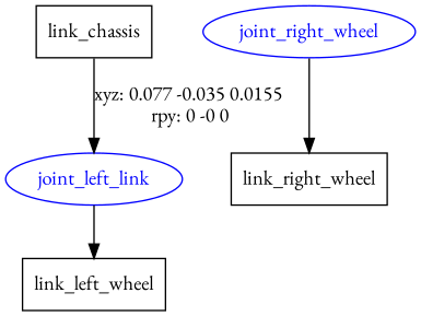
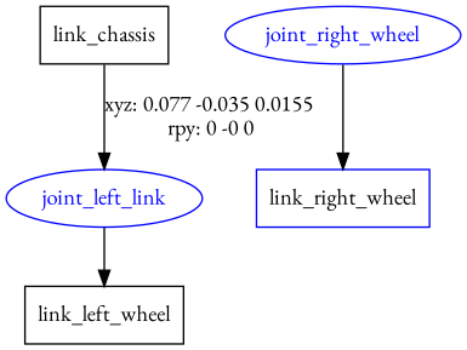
  digraph {
    fontname="EB Garamond"
    node [fontname="EB Garamond" shape=box]
    edge [fontname="EB Garamond"]
    n1 [label=link_chassis]
    n2 [color=blue fontcolor=blue label=joint_left_link shape=ellipse]
    n3 [label=link_left_wheel]
    joint_right_wheel [color=blue fontcolor=blue shape=ellipse]
-   n5 [label=link_right_wheel]
+   n5 [label=link_right_wheel color=blue]
    n1 -> n2 [label="xyz: 0.077 -0.035 0.0155 \nrpy: 0 -0 0"]
    n2 -> n3
    joint_right_wheel -> n5
  }
